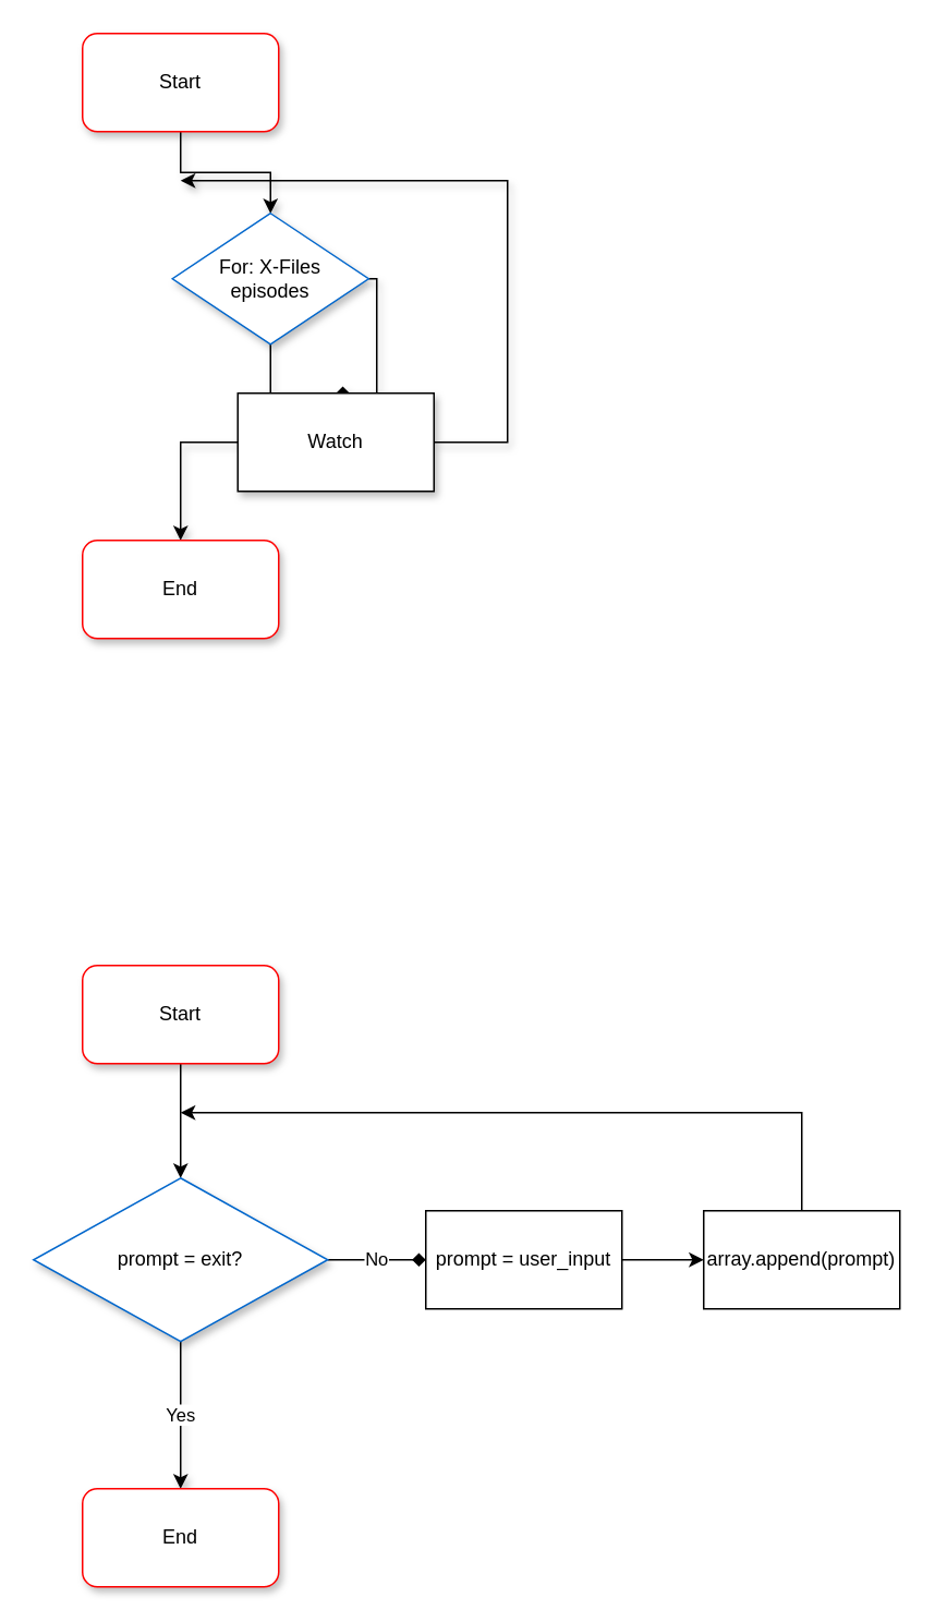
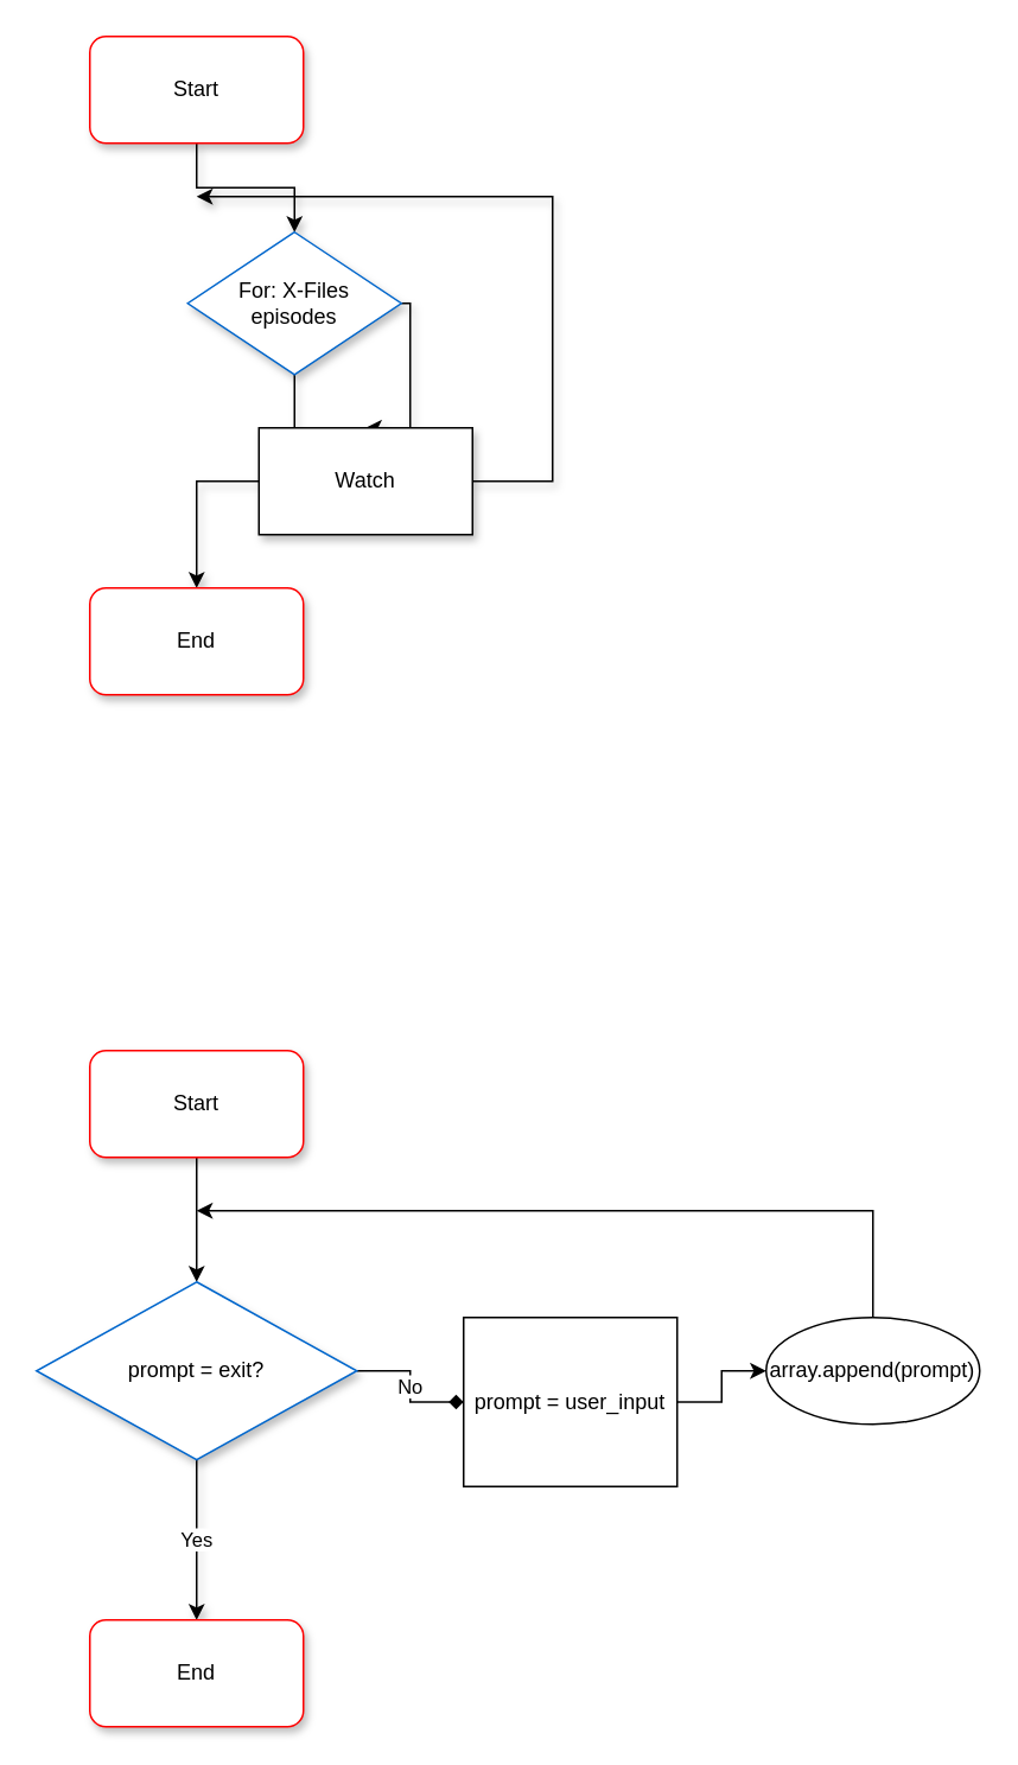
  <mxCell id="0" />
  <mxCell id="1" parent="0" />
  <mxCell id="2" style="edgeStyle=orthogonalEdgeStyle;rounded=0;orthogonalLoop=1;jettySize=auto;html=1;exitX=0.5;exitY=1;exitDx=0;exitDy=0;entryX=0.5;entryY=0;entryDx=0;entryDy=0;shadow=1;" edge="1" parent="1" source="3" target="6"><mxGeometry relative="1" as="geometry" /></mxCell>
  <mxCell id="3" value="Start" style="rounded=1;whiteSpace=wrap;html=1;shadow=1;strokeColor=#FF0000;" vertex="1" parent="1"><mxGeometry x="50" y="20" width="120" height="60" as="geometry" /></mxCell>
- <mxCell id="4" style="edgeStyle=orthogonalEdgeStyle;rounded=0;orthogonalLoop=1;jettySize=auto;html=1;entryX=0.5;entryY=0;entryDx=0;entryDy=0;shadow=1;endArrow=diamond;" edge="1" parent="1" source="6" target="8"><mxGeometry relative="1" as="geometry"><Array as="points"><mxPoint x="230" y="170" /></Array></mxGeometry></mxCell>
+ <mxCell id="4" style="edgeStyle=orthogonalEdgeStyle;rounded=0;orthogonalLoop=1;jettySize=auto;html=1;entryX=0.5;entryY=0;entryDx=0;entryDy=0;shadow=1;" edge="1" parent="1" source="6" target="8"><mxGeometry relative="1" as="geometry"><Array as="points"><mxPoint x="230" y="170" /></Array></mxGeometry></mxCell>
  <mxCell id="5" style="edgeStyle=orthogonalEdgeStyle;rounded=0;orthogonalLoop=1;jettySize=auto;html=1;exitX=0.5;exitY=1;exitDx=0;exitDy=0;entryX=0.5;entryY=0;entryDx=0;entryDy=0;shadow=1;" edge="1" parent="1" source="6" target="9"><mxGeometry relative="1" as="geometry" /></mxCell>
  <mxCell id="6" value="For: X-Files&lt;div&gt;episodes&lt;/div&gt;" style="rhombus;whiteSpace=wrap;html=1;shadow=1;strokeColor=#0066CC;" vertex="1" parent="1"><mxGeometry x="105" y="130" width="120" height="80" as="geometry" /></mxCell>
  <mxCell id="7" style="edgeStyle=orthogonalEdgeStyle;rounded=0;orthogonalLoop=1;jettySize=auto;html=1;exitX=1;exitY=0.5;exitDx=0;exitDy=0;shadow=1;" edge="1" parent="1" source="8"><mxGeometry relative="1" as="geometry"><mxPoint x="110" y="110" as="targetPoint" /><Array as="points"><mxPoint x="310" y="270" /><mxPoint x="310" y="110" /><mxPoint x="110" y="110" /></Array></mxGeometry></mxCell>
  <mxCell id="8" value="Watch" style="rounded=0;whiteSpace=wrap;html=1;shadow=1;" vertex="1" parent="1"><mxGeometry x="145" y="240" width="120" height="60" as="geometry" /></mxCell>
  <mxCell id="9" value="End" style="rounded=1;whiteSpace=wrap;html=1;shadow=1;strokeColor=#FF0000;" vertex="1" parent="1"><mxGeometry x="50" y="330" width="120" height="60" as="geometry" /></mxCell>
  <mxCell id="10" style="edgeStyle=orthogonalEdgeStyle;rounded=0;orthogonalLoop=1;jettySize=auto;html=1;exitX=0.5;exitY=1;exitDx=0;exitDy=0;entryX=0.5;entryY=0;entryDx=0;entryDy=0;" edge="1" parent="1" source="11" target="14"><mxGeometry relative="1" as="geometry" /></mxCell>
  <mxCell id="11" value="Start" style="rounded=1;whiteSpace=wrap;html=1;shadow=1;strokeColor=#FF0000;" vertex="1" parent="1"><mxGeometry x="50" y="590" width="120" height="60" as="geometry" /></mxCell>
  <mxCell id="12" value="Yes" style="edgeStyle=orthogonalEdgeStyle;rounded=0;orthogonalLoop=1;jettySize=auto;html=1;exitX=0.5;exitY=1;exitDx=0;exitDy=0;entryX=0.5;entryY=0;entryDx=0;entryDy=0;shadow=1;" edge="1" parent="1" source="14" target="15"><mxGeometry relative="1" as="geometry" /></mxCell>
  <mxCell id="13" value="No" style="edgeStyle=orthogonalEdgeStyle;rounded=0;orthogonalLoop=1;jettySize=auto;html=1;exitX=1;exitY=0.5;exitDx=0;exitDy=0;entryX=0;entryY=0.5;entryDx=0;entryDy=0;endArrow=diamond;" edge="1" parent="1" source="14" target="17"><mxGeometry relative="1" as="geometry" /></mxCell>
  <mxCell id="14" value="prompt = exit?" style="rhombus;whiteSpace=wrap;html=1;shadow=1;strokeColor=#0066CC;" vertex="1" parent="1"><mxGeometry x="20" y="720" width="180" height="100" as="geometry" /></mxCell>
  <mxCell id="15" value="End" style="rounded=1;whiteSpace=wrap;html=1;shadow=1;strokeColor=#FF0000;" vertex="1" parent="1"><mxGeometry x="50" y="910" width="120" height="60" as="geometry" /></mxCell>
  <mxCell id="16" style="edgeStyle=orthogonalEdgeStyle;rounded=0;orthogonalLoop=1;jettySize=auto;html=1;exitX=1;exitY=0.5;exitDx=0;exitDy=0;entryX=0;entryY=0.5;entryDx=0;entryDy=0;" edge="1" parent="1" source="17" target="19"><mxGeometry relative="1" as="geometry" /></mxCell>
- <mxCell id="17" value="prompt = user_input" style="rounded=0;whiteSpace=wrap;html=1;" vertex="1" parent="1"><mxGeometry x="260" y="740" width="120" height="60" as="geometry" /></mxCell>
+ <mxCell id="17" value="prompt = user_input" style="rounded=0;whiteSpace=wrap;html=1;" vertex="1" parent="1"><mxGeometry x="260" y="740" width="120" height="95" as="geometry" /></mxCell>
  <mxCell id="18" style="edgeStyle=orthogonalEdgeStyle;rounded=0;orthogonalLoop=1;jettySize=auto;html=1;exitX=0.5;exitY=0;exitDx=0;exitDy=0;" edge="1" parent="1" source="19"><mxGeometry relative="1" as="geometry"><mxPoint x="110" y="680" as="targetPoint" /><Array as="points"><mxPoint x="490" y="680" /></Array></mxGeometry></mxCell>
- <mxCell id="19" value="array.append(prompt)" style="rounded=0;whiteSpace=wrap;html=1;" vertex="1" parent="1"><mxGeometry x="430" y="740" width="120" height="60" as="geometry" /></mxCell>
+ <mxCell id="19" value="array.append(prompt)" style="ellipse;whiteSpace=wrap;html=1;" vertex="1" parent="1"><mxGeometry x="430" y="740" width="120" height="60" as="geometry" /></mxCell>
